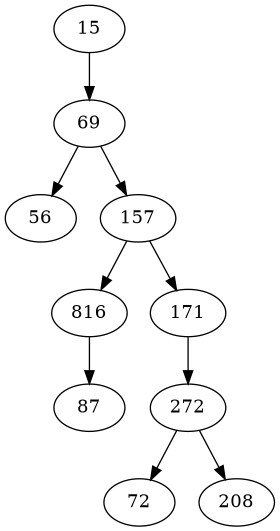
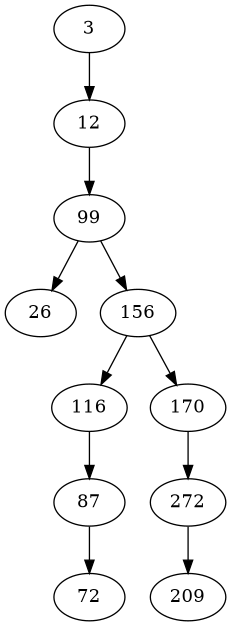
  digraph {
-   12 [label=15]
-   69
-   26 [label=56]
-   156 [label=157]
-   116 [label=816]
-   170 [label=171]
+   3
+   12
+   69 [label=99]
+   26
+   156
+   116
+   170
    87
    n9 [label=272]
    72
-   208
+   208 [label=209]
+   3 -> 12
    12 -> 69
    69 -> 26
    69 -> 156
    156 -> 116
    156 -> 170
    116 -> 87
    170 -> n9
-   n9 -> 72
+   87 -> 72
    n9 -> 208
  }
